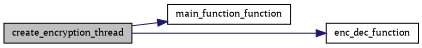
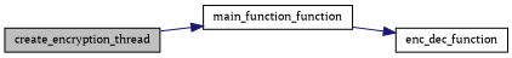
  digraph {
    fontname="PT Serif"
    rankdir=LR
    node [color=black fillcolor=white fontname="PT Serif" fontsize=10 shape=record style=filled]
    edge [color=midnightblue fontname="PT Serif" fontsize=10 labelfontname=Helvetica labelfontsize=10 style=solid]
    n1 [fillcolor=grey75 fontcolor=black height=0.2 label=create_encryption_thread width=0.4]
    n2 [height=0.2 label=main_function_function width=0.4]
    n3 [height=0.2 label=enc_dec_function width=0.4]
    n1 -> n2
-   n1 -> n3
+   n2 -> n3
  }
